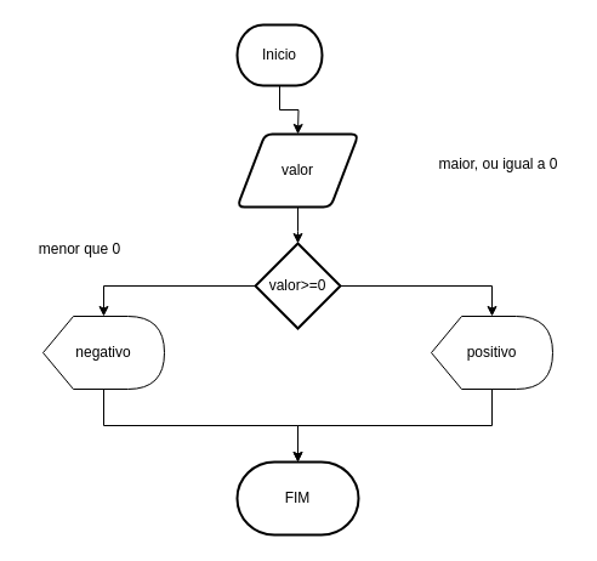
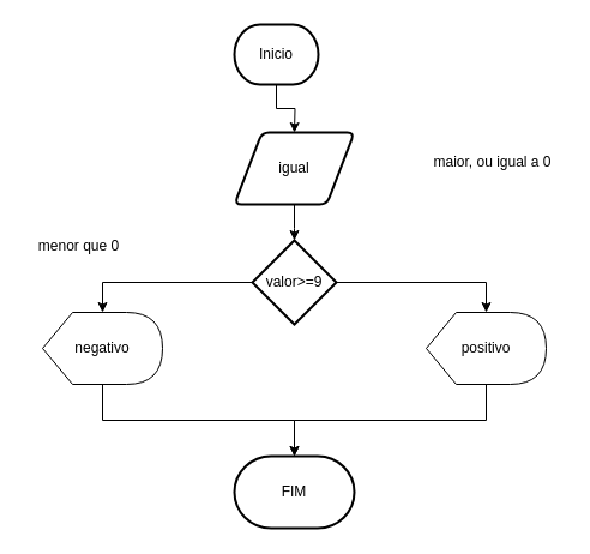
  <mxCell id="0" />
  <mxCell id="1" parent="0" />
  <mxCell id="2" style="edgeStyle=orthogonalEdgeStyle;rounded=0;orthogonalLoop=1;jettySize=auto;html=1;" parent="1" source="3" edge="1"><mxGeometry relative="1" as="geometry"><mxPoint x="245" y="110" as="targetPoint" /></mxGeometry></mxCell>
  <mxCell id="3" value="Inicio" style="strokeWidth=2;html=1;shape=mxgraph.flowchart.terminator;whiteSpace=wrap;" parent="1" vertex="1"><mxGeometry x="195" y="20" width="70" height="50" as="geometry" /></mxCell>
  <mxCell id="4" style="edgeStyle=orthogonalEdgeStyle;rounded=0;orthogonalLoop=1;jettySize=auto;html=1;" parent="1" source="5" edge="1"><mxGeometry relative="1" as="geometry"><mxPoint x="245" y="200" as="targetPoint" /></mxGeometry></mxCell>
- <mxCell id="5" value="valor" style="shape=parallelogram;html=1;strokeWidth=2;perimeter=parallelogramPerimeter;whiteSpace=wrap;rounded=1;arcSize=12;size=0.23;" parent="1" vertex="1"><mxGeometry x="195" y="110" width="100" height="60" as="geometry" /></mxCell>
+ <mxCell id="5" value="igual" style="shape=parallelogram;html=1;strokeWidth=2;perimeter=parallelogramPerimeter;whiteSpace=wrap;rounded=1;arcSize=12;size=0.23;" parent="1" vertex="1"><mxGeometry x="195" y="110" width="100" height="60" as="geometry" /></mxCell>
  <mxCell id="6" style="edgeStyle=orthogonalEdgeStyle;rounded=0;orthogonalLoop=1;jettySize=auto;html=1;exitX=0;exitY=0.5;exitDx=0;exitDy=0;exitPerimeter=0;" parent="1" source="15" edge="1"><mxGeometry relative="1" as="geometry"><mxPoint x="85" y="260" as="targetPoint" /><Array as="points"><mxPoint x="85" y="235" /></Array><mxPoint x="195" y="230" as="sourcePoint" /></mxGeometry></mxCell>
  <mxCell id="7" style="edgeStyle=orthogonalEdgeStyle;rounded=0;orthogonalLoop=1;jettySize=auto;html=1;exitX=1;exitY=0.5;exitDx=0;exitDy=0;exitPerimeter=0;" parent="1" source="15" edge="1"><mxGeometry relative="1" as="geometry"><mxPoint x="405" y="260" as="targetPoint" /><Array as="points"><mxPoint x="405" y="235" /></Array><mxPoint x="295" y="230" as="sourcePoint" /></mxGeometry></mxCell>
  <mxCell id="8" value="menor que 0" style="text;html=1;align=center;verticalAlign=middle;resizable=0;points=[];autosize=1;strokeColor=none;fillColor=none;" parent="1" vertex="1"><mxGeometry x="20" y="190" width="90" height="30" as="geometry" /></mxCell>
  <mxCell id="9" value="maior, ou igual a 0" style="text;html=1;align=center;verticalAlign=middle;resizable=0;points=[];autosize=1;strokeColor=none;fillColor=none;" parent="1" vertex="1"><mxGeometry x="350" y="120" width="120" height="30" as="geometry" /></mxCell>
  <mxCell id="10" style="edgeStyle=orthogonalEdgeStyle;rounded=0;orthogonalLoop=1;jettySize=auto;html=1;" parent="1" source="11" edge="1"><mxGeometry relative="1" as="geometry"><mxPoint x="245" y="380" as="targetPoint" /><Array as="points"><mxPoint x="85" y="350" /><mxPoint x="245" y="350" /><mxPoint x="245" y="380" /></Array></mxGeometry></mxCell>
  <mxCell id="11" value="negativo" style="shape=display;whiteSpace=wrap;html=1;" parent="1" vertex="1"><mxGeometry x="35" y="260" width="100" height="60" as="geometry" /></mxCell>
  <mxCell id="12" style="edgeStyle=orthogonalEdgeStyle;rounded=0;orthogonalLoop=1;jettySize=auto;html=1;" parent="1" source="13" edge="1"><mxGeometry relative="1" as="geometry"><mxPoint x="245" y="380" as="targetPoint" /><Array as="points"><mxPoint x="405" y="350" /><mxPoint x="245" y="350" /></Array></mxGeometry></mxCell>
  <mxCell id="13" value="positivo" style="shape=display;whiteSpace=wrap;html=1;" parent="1" vertex="1"><mxGeometry x="355" y="260" width="100" height="60" as="geometry" /></mxCell>
  <mxCell id="14" value="FIM" style="strokeWidth=2;html=1;shape=mxgraph.flowchart.terminator;whiteSpace=wrap;" parent="1" vertex="1"><mxGeometry x="195" y="380" width="100" height="60" as="geometry" /></mxCell>
- <mxCell id="15" value="valor&amp;gt;=0" style="strokeWidth=2;html=1;shape=mxgraph.flowchart.decision;whiteSpace=wrap;" vertex="1" parent="1"><mxGeometry x="210" y="200" width="70" height="70" as="geometry" /></mxCell>
+ <mxCell id="15" value="valor&amp;gt;=9" style="strokeWidth=2;html=1;shape=mxgraph.flowchart.decision;whiteSpace=wrap;" vertex="1" parent="1"><mxGeometry x="210" y="200" width="70" height="70" as="geometry" /></mxCell>
